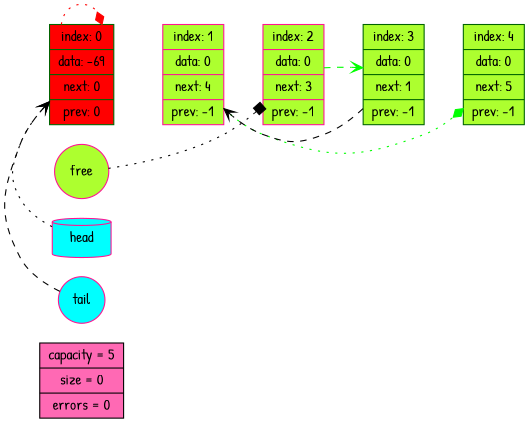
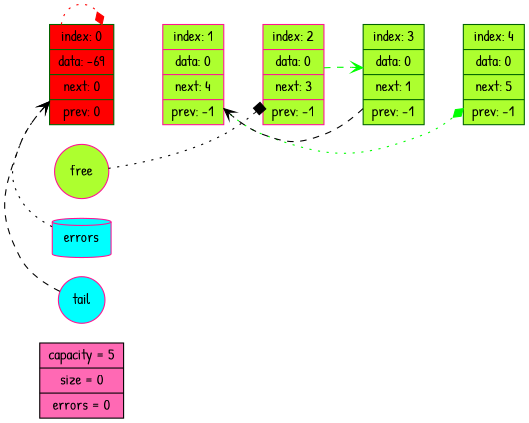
  digraph {
    fontname="Patrick Hand"
    rankdir=LR
    node [color=deeppink fillcolor="#ADFF2F" fontname="Patrick Hand" shape=record style=filled]
    edge [constraint=false fontname="Patrick Hand" style=dotted]
    n1 [color=black fillcolor="#FF69B4" label=" capacity = 5 | size = 0 | errors = 0 "]
    n2 [color=darkgreen fillcolor="#FF0000" label=" index: 0 | data: -69 | <next> next: 0 | <prev> prev: 0 "]
    n3 [label=" index: 1 | data: 0 | <next> next: 4 | <prev> prev: -1 "]
    n4 [label=" index: 2 | data: 0 | <next> next: 3 | <prev> prev: -1 "]
    n5 [color=darkgreen label=" index: 4 | data: 0 | <next> next: 5 | <prev> prev: -1 "]
    n6 [color=darkgreen label=" index: 3 | data: 0 | <next> next: 1 | <prev> prev: -1 "]
    free [shape=circle]
-   head [fillcolor="#00FFFF" shape=cylinder]
+   head [fillcolor="#00FFFF" shape=cylinder label=errors]
    tail [fillcolor="#00FFFF" shape=circle]
    n2 -> n2 [arrowhead=diamond color="#FF0000"]
    n2 -> n3 [style=invis constraint=""]
    n3 -> n4 [style=invis constraint=""]
    n3 -> n5 [arrowhead=diamond color="#00FF00"]
    n4 -> n6 [style=invis constraint=""]
    n4 -> n6 [arrowhead=vee color="#00FF00" style=dashed]
    n6 -> n3 [arrowhead=vee color="#000000" style=dashed]
    n6 -> n5 [style=invis constraint=""]
    free -> n4 [arrowhead=box color="#000000"]
    head -> n2 [arrowhead=vee color="#000000"]
    tail -> n2 [arrowhead=vee color="#000000" style=dashed]
  }
